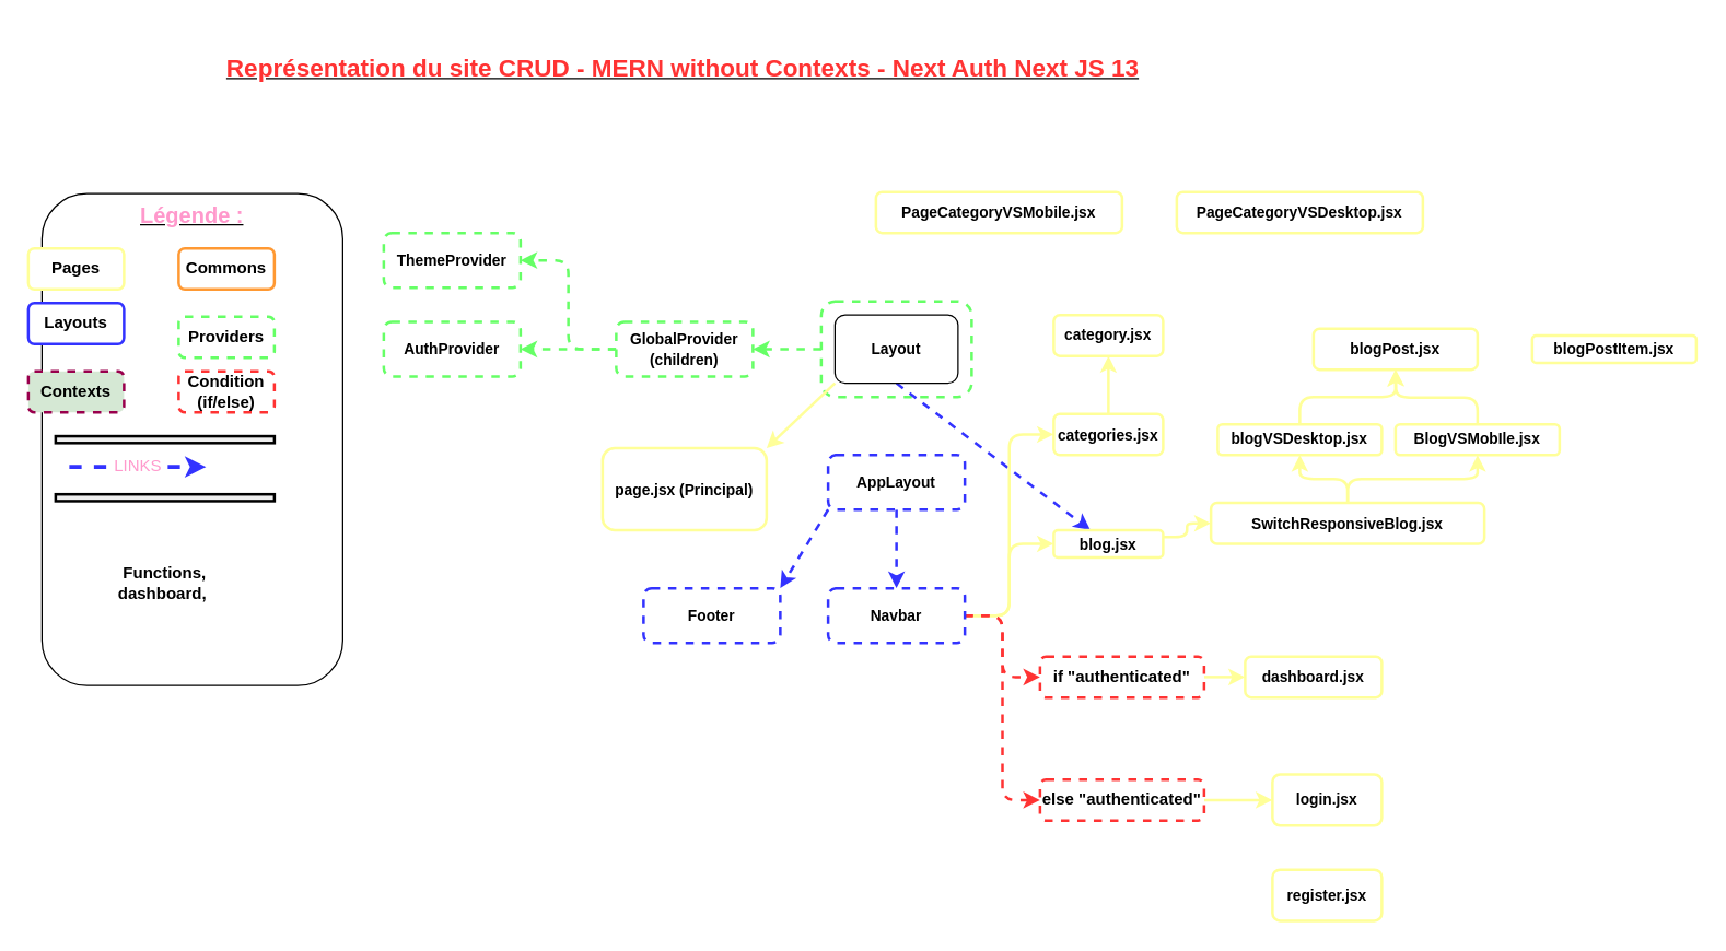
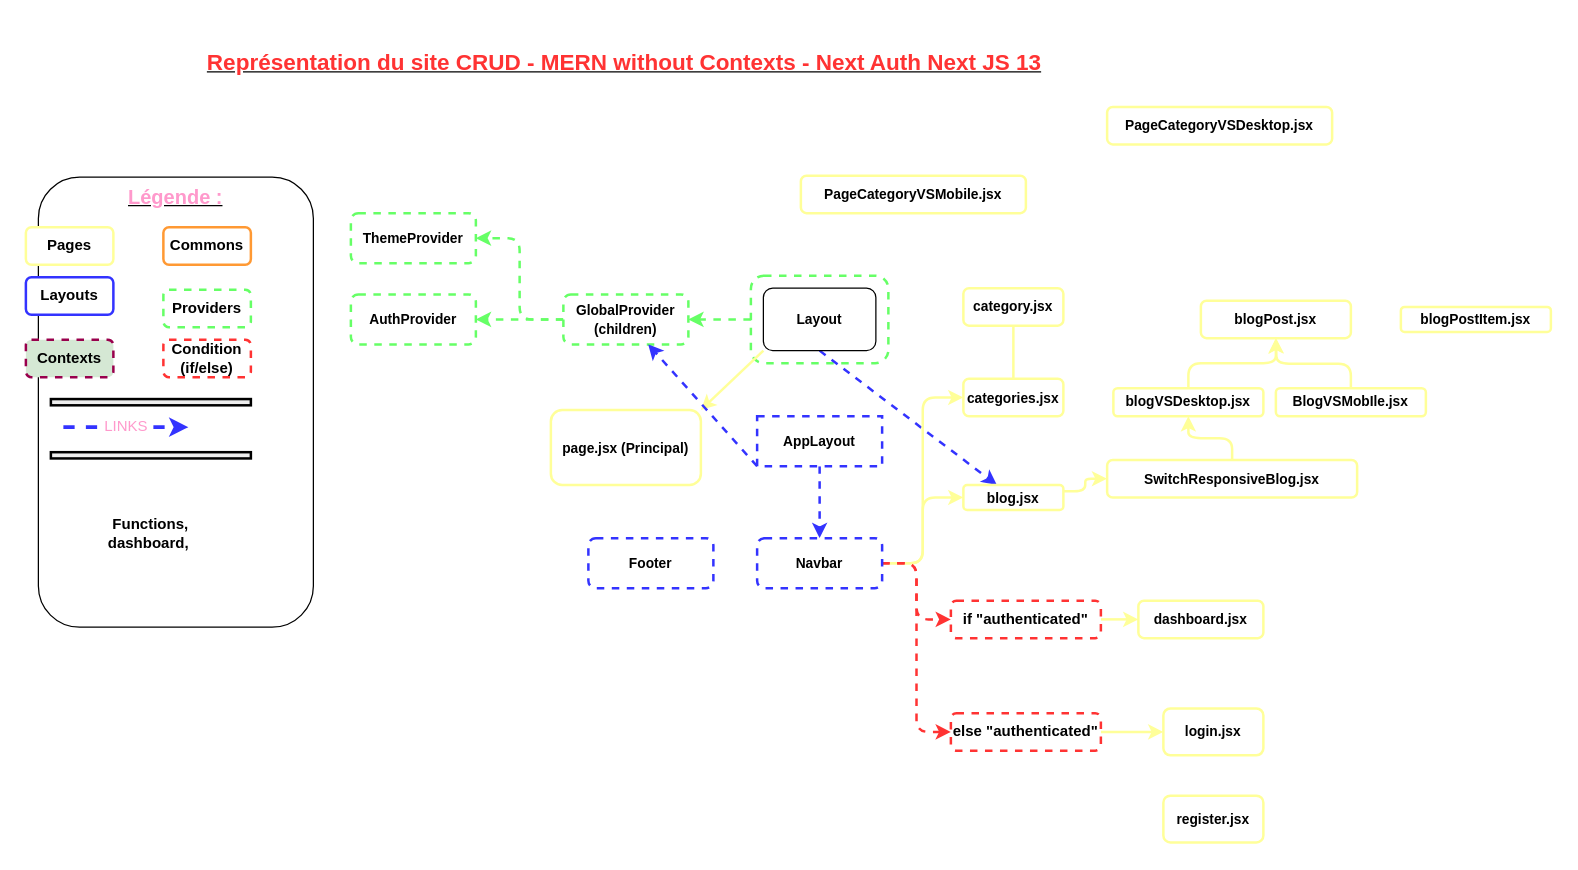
  <mxCell id="0" />
  <mxCell id="1" parent="0" />
  <mxCell id="2" style="edgeStyle=none;html=1;exitX=0;exitY=0.5;exitDx=0;exitDy=0;entryX=1;entryY=0.5;entryDx=0;entryDy=0;fontSize=11;strokeWidth=2;dashed=1;strokeColor=#66FF66;" parent="1" source="3" target="12" edge="1"><mxGeometry relative="1" as="geometry" /></mxCell>
  <mxCell id="3" value="" style="rounded=1;whiteSpace=wrap;html=1;dashed=1;strokeWidth=2;fillColor=none;strokeColor=#66FF66;" parent="1" vertex="1"><mxGeometry x="600" y="220" width="110" height="70" as="geometry" /></mxCell>
  <mxCell id="4" value="&lt;font color=&quot;#ff3333&quot; style=&quot;font-size: 18px;&quot;&gt;&lt;span style=&quot;font-size: 18px;&quot;&gt;Représentation du site CRUD - MERN without Contexts - Next Auth Next JS 13&lt;/span&gt;&lt;/font&gt;" style="rounded=1;whiteSpace=wrap;html=1;fontStyle=5;fontSize=18;fillColor=none;strokeColor=none;" parent="1" vertex="1"><mxGeometry x="154" y="20" width="690" height="60" as="geometry" /></mxCell>
  <mxCell id="5" style="edgeStyle=none;html=1;exitX=0;exitY=1;exitDx=0;exitDy=0;entryX=1;entryY=0;entryDx=0;entryDy=0;fontSize=18;fontColor=#FF3333;strokeColor=none;strokeWidth=2;" edge="1" parent="1" source="8" target="21"><mxGeometry relative="1" as="geometry" /></mxCell>
  <mxCell id="6" style="edgeStyle=none;html=1;exitX=0;exitY=1;exitDx=0;exitDy=0;entryX=1;entryY=0;entryDx=0;entryDy=0;strokeWidth=2;fontSize=18;fontColor=#FF3333;strokeColor=#FFFF99;" edge="1" parent="1" source="8" target="21"><mxGeometry relative="1" as="geometry" /></mxCell>
  <mxCell id="7" style="edgeStyle=none;html=1;exitX=0.5;exitY=1;exitDx=0;exitDy=0;strokeColor=#3333FF;strokeWidth=2;fontSize=18;fontColor=#FF3333;dashed=1;" edge="1" parent="1" source="8" target="52"><mxGeometry relative="1" as="geometry" /></mxCell>
  <mxCell id="8" value="&lt;font style=&quot;font-size: 11px;&quot;&gt;&lt;b style=&quot;&quot;&gt;Layout&lt;/b&gt;&lt;/font&gt;" style="rounded=1;whiteSpace=wrap;html=1;" parent="1" vertex="1"><mxGeometry x="610" y="230" width="90" height="50" as="geometry" /></mxCell>
  <mxCell id="9" style="edgeStyle=none;html=1;exitX=0;exitY=0.5;exitDx=0;exitDy=0;entryX=1;entryY=0.5;entryDx=0;entryDy=0;strokeColor=#66FF66;strokeWidth=2;fontSize=11;dashed=1;" parent="1" source="12" target="18" edge="1"><mxGeometry relative="1" as="geometry" /></mxCell>
  <mxCell id="10" style="edgeStyle=orthogonalEdgeStyle;html=1;exitX=0;exitY=0.5;exitDx=0;exitDy=0;entryX=1;entryY=0.5;entryDx=0;entryDy=0;dashed=1;strokeColor=none;strokeWidth=2;fontSize=11;" parent="1" source="12" target="19" edge="1"><mxGeometry relative="1" as="geometry" /></mxCell>
  <mxCell id="11" style="edgeStyle=orthogonalEdgeStyle;html=1;exitX=0;exitY=0.5;exitDx=0;exitDy=0;entryX=1;entryY=0.5;entryDx=0;entryDy=0;dashed=1;strokeColor=#66FF66;strokeWidth=2;fontSize=11;" parent="1" source="12" target="19" edge="1"><mxGeometry relative="1" as="geometry" /></mxCell>
  <mxCell id="12" value="&lt;font style=&quot;font-size: 11px;&quot;&gt;&lt;b style=&quot;&quot;&gt;GlobalProvider (children)&lt;/b&gt;&lt;/font&gt;" style="rounded=1;whiteSpace=wrap;html=1;strokeColor=#66FF66;dashed=1;strokeWidth=2;" parent="1" vertex="1"><mxGeometry x="450" y="235" width="100" height="40" as="geometry" /></mxCell>
  <mxCell id="13" style="html=1;exitX=1;exitY=0.5;exitDx=0;exitDy=0;entryX=0;entryY=0.5;entryDx=0;entryDy=0;strokeColor=#FFFF99;strokeWidth=2;fontSize=18;fontColor=#FF3333;edgeStyle=orthogonalEdgeStyle;" edge="1" parent="1" source="17" target="52"><mxGeometry relative="1" as="geometry" /></mxCell>
  <mxCell id="14" style="edgeStyle=orthogonalEdgeStyle;html=1;exitX=1;exitY=0.5;exitDx=0;exitDy=0;entryX=0;entryY=0.5;entryDx=0;entryDy=0;strokeColor=#FFFF99;strokeWidth=2;fontSize=18;fontColor=#FF3333;" edge="1" parent="1" source="17" target="34"><mxGeometry relative="1" as="geometry" /></mxCell>
  <mxCell id="15" style="edgeStyle=orthogonalEdgeStyle;html=1;exitX=1;exitY=0.5;exitDx=0;exitDy=0;entryX=0;entryY=0.5;entryDx=0;entryDy=0;dashed=1;strokeColor=#FF3333;strokeWidth=2;fontSize=18;fontColor=#FF3333;" edge="1" parent="1" source="17" target="41"><mxGeometry relative="1" as="geometry" /></mxCell>
  <mxCell id="16" style="edgeStyle=orthogonalEdgeStyle;html=1;exitX=1;exitY=0.5;exitDx=0;exitDy=0;entryX=0;entryY=0.5;entryDx=0;entryDy=0;dashed=1;strokeColor=#FF3333;strokeWidth=2;fontSize=18;fontColor=#FF3333;" edge="1" parent="1" source="17" target="43"><mxGeometry relative="1" as="geometry" /></mxCell>
  <mxCell id="17" value="&lt;font style=&quot;font-size: 11px;&quot;&gt;&lt;b style=&quot;&quot;&gt;Navbar&lt;/b&gt;&lt;/font&gt;" style="rounded=1;whiteSpace=wrap;html=1;strokeColor=#3333FF;dashed=1;strokeWidth=2;" parent="1" vertex="1"><mxGeometry x="605" y="430" width="100" height="40" as="geometry" /></mxCell>
  <mxCell id="18" value="&lt;font style=&quot;font-size: 11px;&quot;&gt;&lt;b style=&quot;&quot;&gt;AuthProvider&lt;/b&gt;&lt;/font&gt;" style="rounded=1;whiteSpace=wrap;html=1;strokeColor=#66FF66;dashed=1;strokeWidth=2;" parent="1" vertex="1"><mxGeometry x="280" y="235" width="100" height="40" as="geometry" /></mxCell>
  <mxCell id="19" value="&lt;font style=&quot;font-size: 11px;&quot;&gt;&lt;b style=&quot;&quot;&gt;ThemeProvider&lt;/b&gt;&lt;/font&gt;" style="rounded=1;whiteSpace=wrap;html=1;strokeColor=#66FF66;dashed=1;strokeWidth=2;" parent="1" vertex="1"><mxGeometry x="280" y="170" width="100" height="40" as="geometry" /></mxCell>
  <mxCell id="20" value="&lt;u style=&quot;&quot;&gt;&lt;b style=&quot;&quot;&gt;&lt;font style=&quot;font-size: 16px;&quot; color=&quot;#ff99cc&quot;&gt;Légende :&lt;/font&gt;&lt;/b&gt;&lt;/u&gt;" style="rounded=1;whiteSpace=wrap;html=1;align=center;horizontal=1;verticalAlign=top;" parent="1" vertex="1"><mxGeometry x="30" y="141.25" width="220" height="360" as="geometry" /></mxCell>
  <mxCell id="21" value="&lt;font style=&quot;font-size: 11px;&quot;&gt;&lt;b style=&quot;&quot;&gt;page.jsx (Principal)&lt;/b&gt;&lt;/font&gt;" style="rounded=1;whiteSpace=wrap;html=1;strokeColor=#FFFF99;strokeWidth=2;" parent="1" vertex="1"><mxGeometry x="440" y="327.5" width="120" height="60" as="geometry" /></mxCell>
  <mxCell id="22" value="&lt;font size=&quot;1&quot; style=&quot;&quot;&gt;&lt;b style=&quot;font-size: 12px;&quot;&gt;Pages&lt;/b&gt;&lt;/font&gt;" style="rounded=1;whiteSpace=wrap;html=1;strokeWidth=2;strokeColor=#FFFF99;" parent="1" vertex="1"><mxGeometry x="20" y="181.25" width="70" height="30" as="geometry" /></mxCell>
  <mxCell id="23" value="&lt;font size=&quot;1&quot; style=&quot;&quot;&gt;&lt;b style=&quot;font-size: 12px;&quot;&gt;Functions, dashboard,&amp;nbsp;&lt;/b&gt;&lt;/font&gt;" style="rounded=1;whiteSpace=wrap;html=1;strokeWidth=2;strokeColor=#FFFFFF;" parent="1" vertex="1"><mxGeometry x="60" y="401.25" width="120" height="50" as="geometry" /></mxCell>
  <mxCell id="24" value="&lt;font size=&quot;1&quot; style=&quot;&quot;&gt;&lt;b style=&quot;font-size: 12px;&quot;&gt;Contexts&lt;/b&gt;&lt;/font&gt;" style="rounded=1;whiteSpace=wrap;html=1;strokeWidth=2;strokeColor=#99004D;dashed=1;fillColor=#d5e8d4;" parent="1" vertex="1"><mxGeometry x="20" y="271.25" width="70" height="30" as="geometry" /></mxCell>
  <mxCell id="25" value="&lt;font size=&quot;1&quot; style=&quot;&quot;&gt;&lt;b style=&quot;font-size: 12px;&quot;&gt;Providers&lt;/b&gt;&lt;/font&gt;" style="rounded=1;whiteSpace=wrap;html=1;strokeWidth=2;strokeColor=#66FF66;dashed=1;" parent="1" vertex="1"><mxGeometry x="130" y="231.25" width="70" height="30" as="geometry" /></mxCell>
  <mxCell id="26" value="&lt;font size=&quot;1&quot; style=&quot;&quot;&gt;&lt;b style=&quot;font-size: 12px;&quot;&gt;Layouts&lt;/b&gt;&lt;/font&gt;" style="rounded=1;whiteSpace=wrap;html=1;strokeWidth=2;strokeColor=#3333FF;" parent="1" vertex="1"><mxGeometry x="20" y="221.25" width="70" height="30" as="geometry" /></mxCell>
  <mxCell id="27" value="&lt;font size=&quot;1&quot; style=&quot;&quot;&gt;&lt;b style=&quot;font-size: 12px;&quot;&gt;Commons&lt;/b&gt;&lt;/font&gt;" style="rounded=1;whiteSpace=wrap;html=1;strokeWidth=2;strokeColor=#FF9933;" parent="1" vertex="1"><mxGeometry x="130" y="181.25" width="70" height="30" as="geometry" /></mxCell>
  <mxCell id="28" value="LINKS" style="endArrow=classic;html=1;dashed=1;strokeColor=#3333FF;strokeWidth=3;fontSize=12;fontColor=#FF99CC;" parent="1" edge="1"><mxGeometry relative="1" as="geometry"><mxPoint x="50" y="341.25" as="sourcePoint" /><mxPoint x="150" y="341.25" as="targetPoint" /></mxGeometry></mxCell>
  <mxCell id="29" value="" style="rounded=0;whiteSpace=wrap;html=1;strokeColor=default;strokeWidth=2;fontSize=12;fillColor=#eeeeee;" parent="1" vertex="1"><mxGeometry x="40" y="318.75" width="160" height="5" as="geometry" /></mxCell>
  <mxCell id="30" value="" style="rounded=0;whiteSpace=wrap;html=1;strokeColor=default;strokeWidth=2;fontSize=12;fillColor=#eeeeee;" parent="1" vertex="1"><mxGeometry x="40" y="361.25" width="160" height="5" as="geometry" /></mxCell>
  <mxCell id="31" value="&lt;font style=&quot;font-size: 11px;&quot;&gt;&lt;b style=&quot;&quot;&gt;dashboard.jsx&lt;/b&gt;&lt;/font&gt;" style="rounded=1;whiteSpace=wrap;html=1;strokeColor=#FFFF99;strokeWidth=2;" parent="1" vertex="1"><mxGeometry x="910" y="480" width="100" height="30" as="geometry" /></mxCell>
  <mxCell id="32" value="&lt;font style=&quot;font-size: 11px;&quot;&gt;&lt;b style=&quot;&quot;&gt;login.jsx&lt;/b&gt;&lt;/font&gt;" style="rounded=1;whiteSpace=wrap;html=1;strokeColor=#FFFF99;strokeWidth=2;" parent="1" vertex="1"><mxGeometry x="930" y="566.25" width="80" height="37.5" as="geometry" /></mxCell>
- <mxCell id="33" style="edgeStyle=orthogonalEdgeStyle;html=1;exitX=0.5;exitY=0;exitDx=0;exitDy=0;entryX=0.5;entryY=1;entryDx=0;entryDy=0;strokeColor=#FFFF99;strokeWidth=2;fontSize=18;fontColor=#FF3333;startArrow=none;startFill=0;" edge="1" parent="1" source="34" target="57"><mxGeometry relative="1" as="geometry" /></mxCell>
+ <mxCell id="33" style="edgeStyle=orthogonalEdgeStyle;html=1;exitX=0.5;exitY=0;exitDx=0;exitDy=0;entryX=0.5;entryY=1;entryDx=0;entryDy=0;strokeColor=#FFFF99;strokeWidth=2;fontSize=18;fontColor=#FF3333;startArrow=none;startFill=0;endArrow=none;" edge="1" parent="1" source="34" target="57"><mxGeometry relative="1" as="geometry" /></mxCell>
  <mxCell id="34" value="&lt;font style=&quot;font-size: 11px;&quot;&gt;&lt;b style=&quot;&quot;&gt;categories.jsx&lt;/b&gt;&lt;/font&gt;" style="rounded=1;whiteSpace=wrap;html=1;strokeColor=#FFFF99;strokeWidth=2;" parent="1" vertex="1"><mxGeometry x="770" y="302.5" width="80" height="30" as="geometry" /></mxCell>
  <mxCell id="35" style="edgeStyle=none;html=1;exitX=0.5;exitY=1;exitDx=0;exitDy=0;entryX=0.5;entryY=0;entryDx=0;entryDy=0;dashed=1;strokeColor=#3333FF;strokeWidth=2;fontSize=18;fontColor=#FF3333;" edge="1" parent="1" source="37" target="17"><mxGeometry relative="1" as="geometry" /></mxCell>
- <mxCell id="36" style="edgeStyle=none;html=1;exitX=0;exitY=1;exitDx=0;exitDy=0;entryX=1;entryY=0;entryDx=0;entryDy=0;dashed=1;strokeColor=#3333FF;strokeWidth=2;fontSize=18;fontColor=#FF3333;" edge="1" parent="1" source="37" target="38"><mxGeometry relative="1" as="geometry" /></mxCell>
- <mxCell id="37" value="&lt;font style=&quot;font-size: 11px;&quot;&gt;&lt;b style=&quot;&quot;&gt;AppLayout&lt;/b&gt;&lt;/font&gt;" style="rounded=1;whiteSpace=wrap;html=1;strokeColor=#3333FF;dashed=1;strokeWidth=2;" vertex="1" parent="1"><mxGeometry x="605" y="332.5" width="100" height="40" as="geometry" /></mxCell>
+ <mxCell id="36" style="edgeStyle=none;html=1;exitX=0;exitY=1;exitDx=0;exitDy=0;dashed=1;strokeColor=#3333FF;strokeWidth=2;fontSize=18;fontColor=#FF3333;" edge="1" parent="1" source="37" target="12"><mxGeometry relative="1" as="geometry" /></mxCell>
+ <mxCell id="37" value="&lt;font style=&quot;font-size: 11px;&quot;&gt;&lt;b style=&quot;&quot;&gt;AppLayout&lt;/b&gt;&lt;/font&gt;" style="whiteSpace=wrap;html=1;strokeColor=#3333FF;dashed=1;strokeWidth=2;rounded=0;" vertex="1" parent="1"><mxGeometry x="605" y="332.5" width="100" height="40" as="geometry" /></mxCell>
  <mxCell id="38" value="&lt;font style=&quot;font-size: 11px;&quot;&gt;&lt;b style=&quot;&quot;&gt;Footer&lt;/b&gt;&lt;/font&gt;" style="rounded=1;whiteSpace=wrap;html=1;strokeColor=#3333FF;dashed=1;strokeWidth=2;" vertex="1" parent="1"><mxGeometry x="470" y="430" width="100" height="40" as="geometry" /></mxCell>
  <mxCell id="39" value="&lt;font size=&quot;1&quot; style=&quot;&quot;&gt;&lt;b style=&quot;font-size: 12px;&quot;&gt;Condition (if/else)&lt;/b&gt;&lt;/font&gt;" style="rounded=1;whiteSpace=wrap;html=1;strokeWidth=2;strokeColor=#FF3333;dashed=1;" vertex="1" parent="1"><mxGeometry x="130" y="271.25" width="70" height="30" as="geometry" /></mxCell>
  <mxCell id="40" style="edgeStyle=orthogonalEdgeStyle;html=1;exitX=1;exitY=0.5;exitDx=0;exitDy=0;entryX=0;entryY=0.5;entryDx=0;entryDy=0;strokeColor=#FFFF99;strokeWidth=2;fontSize=18;fontColor=#FF3333;startArrow=none;startFill=0;" edge="1" parent="1" source="41" target="31"><mxGeometry relative="1" as="geometry" /></mxCell>
  <mxCell id="41" value="&lt;font size=&quot;1&quot; style=&quot;&quot;&gt;&lt;b style=&quot;font-size: 12px;&quot;&gt;if &quot;authenticated&quot;&lt;/b&gt;&lt;/font&gt;" style="rounded=1;whiteSpace=wrap;html=1;strokeWidth=2;strokeColor=#FF3333;dashed=1;" vertex="1" parent="1"><mxGeometry x="760" y="480" width="120" height="30" as="geometry" /></mxCell>
  <mxCell id="42" style="edgeStyle=orthogonalEdgeStyle;html=1;exitX=1;exitY=0.5;exitDx=0;exitDy=0;entryX=0;entryY=0.5;entryDx=0;entryDy=0;strokeColor=#FFFF99;strokeWidth=2;fontSize=18;fontColor=#FF3333;startArrow=none;startFill=0;" edge="1" parent="1" source="43" target="32"><mxGeometry relative="1" as="geometry" /></mxCell>
  <mxCell id="43" value="&lt;font size=&quot;1&quot; style=&quot;&quot;&gt;&lt;b style=&quot;font-size: 12px;&quot;&gt;else &quot;authenticated&quot;&lt;/b&gt;&lt;/font&gt;" style="rounded=1;whiteSpace=wrap;html=1;strokeWidth=2;strokeColor=#FF3333;dashed=1;" vertex="1" parent="1"><mxGeometry x="760" y="570" width="120" height="30" as="geometry" /></mxCell>
  <mxCell id="44" style="edgeStyle=orthogonalEdgeStyle;html=1;exitX=0.5;exitY=0;exitDx=0;exitDy=0;strokeColor=#FFFF99;strokeWidth=2;fontSize=18;fontColor=#FF3333;startArrow=none;startFill=0;" edge="1" parent="1" source="45"><mxGeometry relative="1" as="geometry"><mxPoint x="1020" y="270" as="targetPoint" /></mxGeometry></mxCell>
  <mxCell id="45" value="&lt;font style=&quot;font-size: 11px;&quot;&gt;&lt;b style=&quot;&quot;&gt;BlogVSMobIle.jsx&lt;/b&gt;&lt;/font&gt;" style="rounded=1;whiteSpace=wrap;html=1;strokeWidth=2;strokeColor=#FFFF99;" vertex="1" parent="1"><mxGeometry x="1020" y="310" width="120" height="22.5" as="geometry" /></mxCell>
  <mxCell id="46" style="edgeStyle=orthogonalEdgeStyle;html=1;exitX=0.5;exitY=0;exitDx=0;exitDy=0;entryX=0.5;entryY=1;entryDx=0;entryDy=0;strokeColor=#FFFF99;strokeWidth=2;fontSize=18;fontColor=#FF3333;startArrow=none;startFill=0;" edge="1" parent="1" source="48" target="50"><mxGeometry relative="1" as="geometry" /></mxCell>
- <mxCell id="47" style="edgeStyle=orthogonalEdgeStyle;html=1;exitX=0.5;exitY=0;exitDx=0;exitDy=0;entryX=0.5;entryY=1;entryDx=0;entryDy=0;strokeColor=#FFFF99;strokeWidth=2;fontSize=18;fontColor=#FF3333;startArrow=none;startFill=0;" edge="1" parent="1" source="48" target="45"><mxGeometry relative="1" as="geometry" /></mxCell>
  <mxCell id="48" value="&lt;font style=&quot;font-size: 11px;&quot;&gt;&lt;b style=&quot;&quot;&gt;SwitchResponsiveBlog.jsx&lt;/b&gt;&lt;/font&gt;" style="rounded=1;whiteSpace=wrap;html=1;strokeColor=#FFFF99;strokeWidth=2;" vertex="1" parent="1"><mxGeometry x="885" y="367.5" width="200" height="30" as="geometry" /></mxCell>
  <mxCell id="49" style="edgeStyle=orthogonalEdgeStyle;html=1;exitX=0.5;exitY=0;exitDx=0;exitDy=0;strokeColor=#FFFF99;strokeWidth=2;fontSize=18;fontColor=#FF3333;startArrow=none;startFill=0;" edge="1" parent="1" source="50" target="53"><mxGeometry relative="1" as="geometry" /></mxCell>
  <mxCell id="50" value="&lt;b style=&quot;font-size: 11px;&quot;&gt;blogVSDesktop.jsx&lt;/b&gt;" style="rounded=1;whiteSpace=wrap;html=1;strokeWidth=2;strokeColor=#FFFF99;" vertex="1" parent="1"><mxGeometry x="890" y="310" width="120" height="22.5" as="geometry" /></mxCell>
  <mxCell id="51" style="edgeStyle=orthogonalEdgeStyle;html=1;exitX=1;exitY=0.25;exitDx=0;exitDy=0;entryX=0;entryY=0.5;entryDx=0;entryDy=0;strokeColor=#FFFF99;strokeWidth=2;fontSize=18;fontColor=#FF3333;startArrow=none;startFill=0;" edge="1" parent="1" source="52" target="48"><mxGeometry relative="1" as="geometry" /></mxCell>
  <mxCell id="52" value="&lt;font style=&quot;font-size: 11px;&quot;&gt;&lt;b style=&quot;&quot;&gt;blog.jsx&lt;/b&gt;&lt;/font&gt;" style="rounded=1;whiteSpace=wrap;html=1;strokeColor=#FFFF99;strokeWidth=2;" vertex="1" parent="1"><mxGeometry x="770" y="387.5" width="80" height="20" as="geometry" /></mxCell>
  <mxCell id="53" value="&lt;b style=&quot;font-size: 11px;&quot;&gt;blogPost.jsx&lt;/b&gt;" style="rounded=1;whiteSpace=wrap;html=1;strokeWidth=2;strokeColor=#FFFF99;" vertex="1" parent="1"><mxGeometry x="960" y="240" width="120" height="30" as="geometry" /></mxCell>
  <mxCell id="54" value="&lt;b style=&quot;font-size: 11px;&quot;&gt;blogPostItem.jsx&lt;/b&gt;" style="rounded=1;whiteSpace=wrap;html=1;strokeColor=#FFFF99;strokeWidth=2;" vertex="1" parent="1"><mxGeometry x="1120" y="245" width="120" height="20" as="geometry" /></mxCell>
  <mxCell id="55" value="&lt;font style=&quot;font-size: 11px;&quot;&gt;&lt;b style=&quot;&quot;&gt;register.jsx&lt;/b&gt;&lt;/font&gt;" style="rounded=1;whiteSpace=wrap;html=1;strokeColor=#FFFF99;strokeWidth=2;" vertex="1" parent="1"><mxGeometry x="930" y="636" width="80" height="37.5" as="geometry" /></mxCell>
  <mxCell id="56" value="&lt;font style=&quot;font-size: 11px;&quot;&gt;&lt;b style=&quot;&quot;&gt;PageCategoryVSMobile.jsx&lt;/b&gt;&lt;/font&gt;" style="rounded=1;whiteSpace=wrap;html=1;strokeColor=#FFFF99;strokeWidth=2;" vertex="1" parent="1"><mxGeometry x="640" y="140" width="180" height="30" as="geometry" /></mxCell>
  <mxCell id="57" value="&lt;font style=&quot;font-size: 11px;&quot;&gt;&lt;b style=&quot;&quot;&gt;category.jsx&lt;/b&gt;&lt;/font&gt;" style="rounded=1;whiteSpace=wrap;html=1;strokeColor=#FFFF99;strokeWidth=2;" vertex="1" parent="1"><mxGeometry x="770" y="230" width="80" height="30" as="geometry" /></mxCell>
- <mxCell id="58" value="&lt;font style=&quot;font-size: 11px;&quot;&gt;&lt;b style=&quot;&quot;&gt;PageCategoryVSDesktop.jsx&lt;/b&gt;&lt;/font&gt;" style="rounded=1;whiteSpace=wrap;html=1;strokeColor=#FFFF99;strokeWidth=2;" vertex="1" parent="1"><mxGeometry x="860" y="140" width="180" height="30" as="geometry" /></mxCell>
+ <mxCell id="58" value="&lt;font style=&quot;font-size: 11px;&quot;&gt;&lt;b style=&quot;&quot;&gt;PageCategoryVSDesktop.jsx&lt;/b&gt;&lt;/font&gt;" style="rounded=1;whiteSpace=wrap;html=1;strokeColor=#FFFF99;strokeWidth=2;" vertex="1" parent="1"><mxGeometry x="885" y="85" width="180" height="30" as="geometry" /></mxCell>
